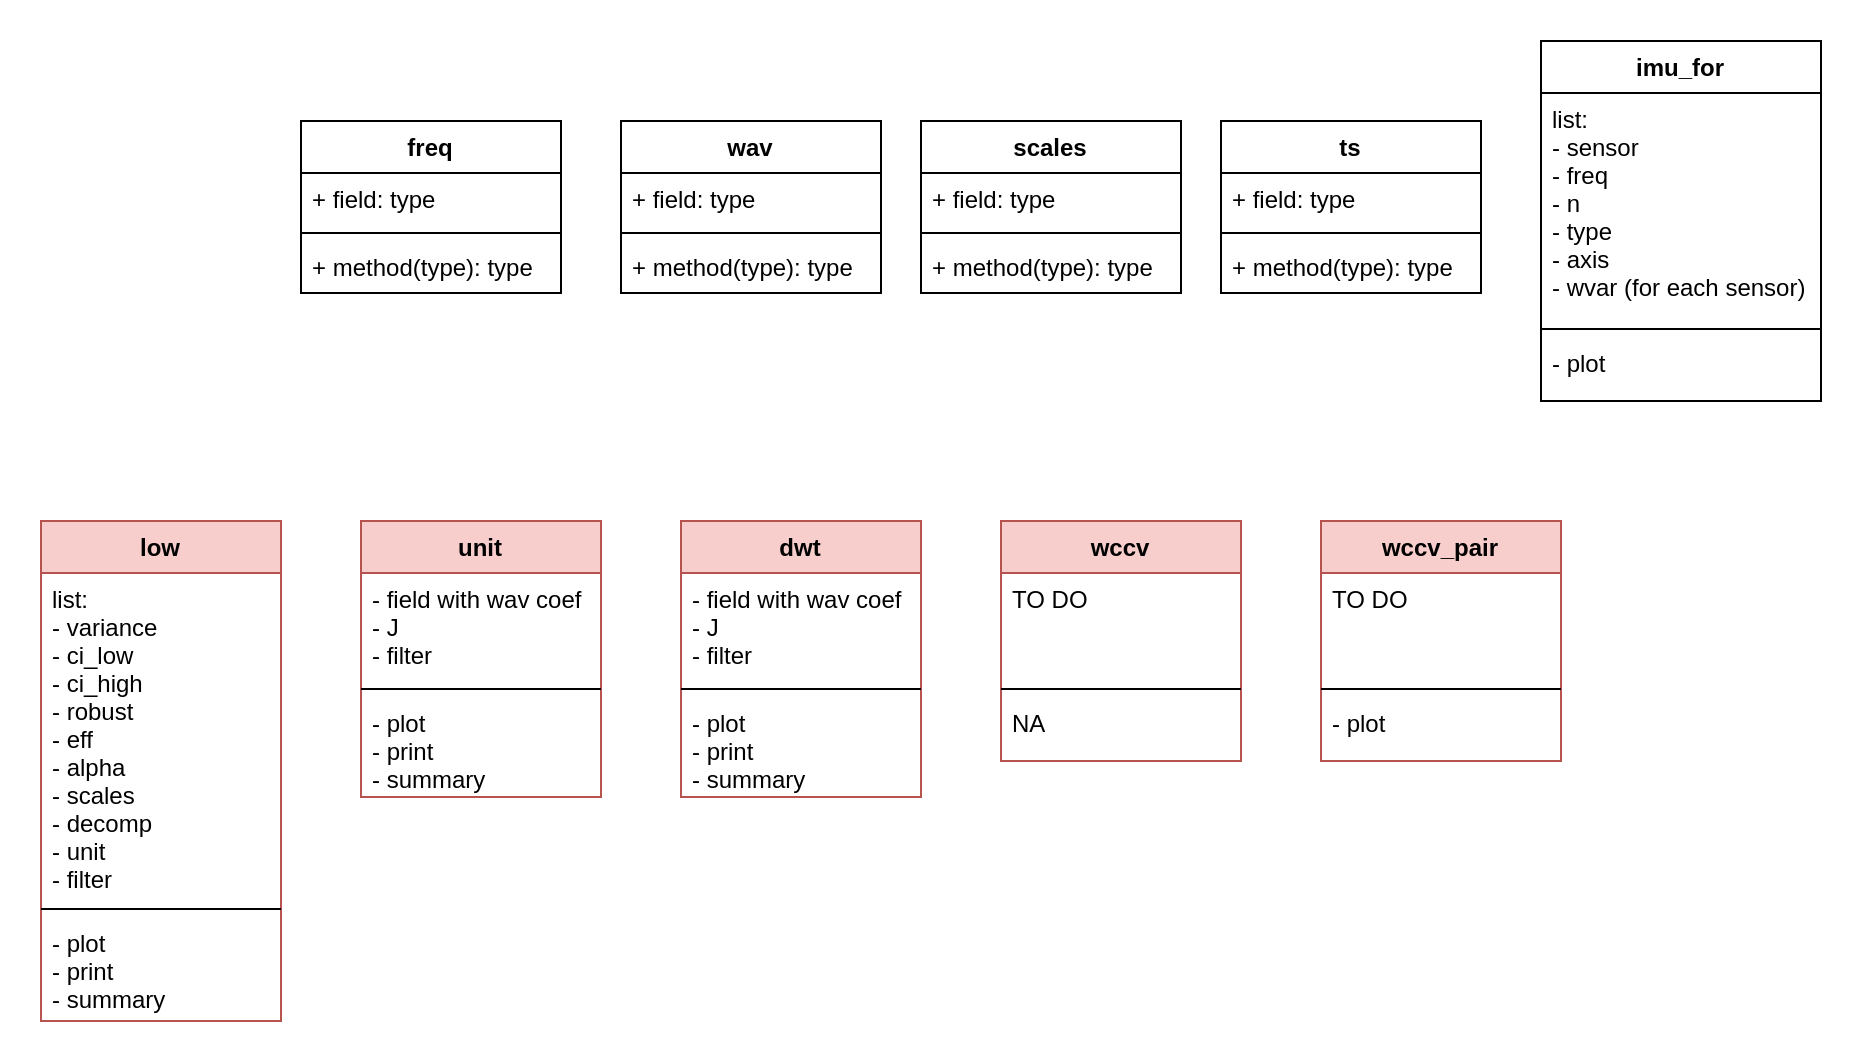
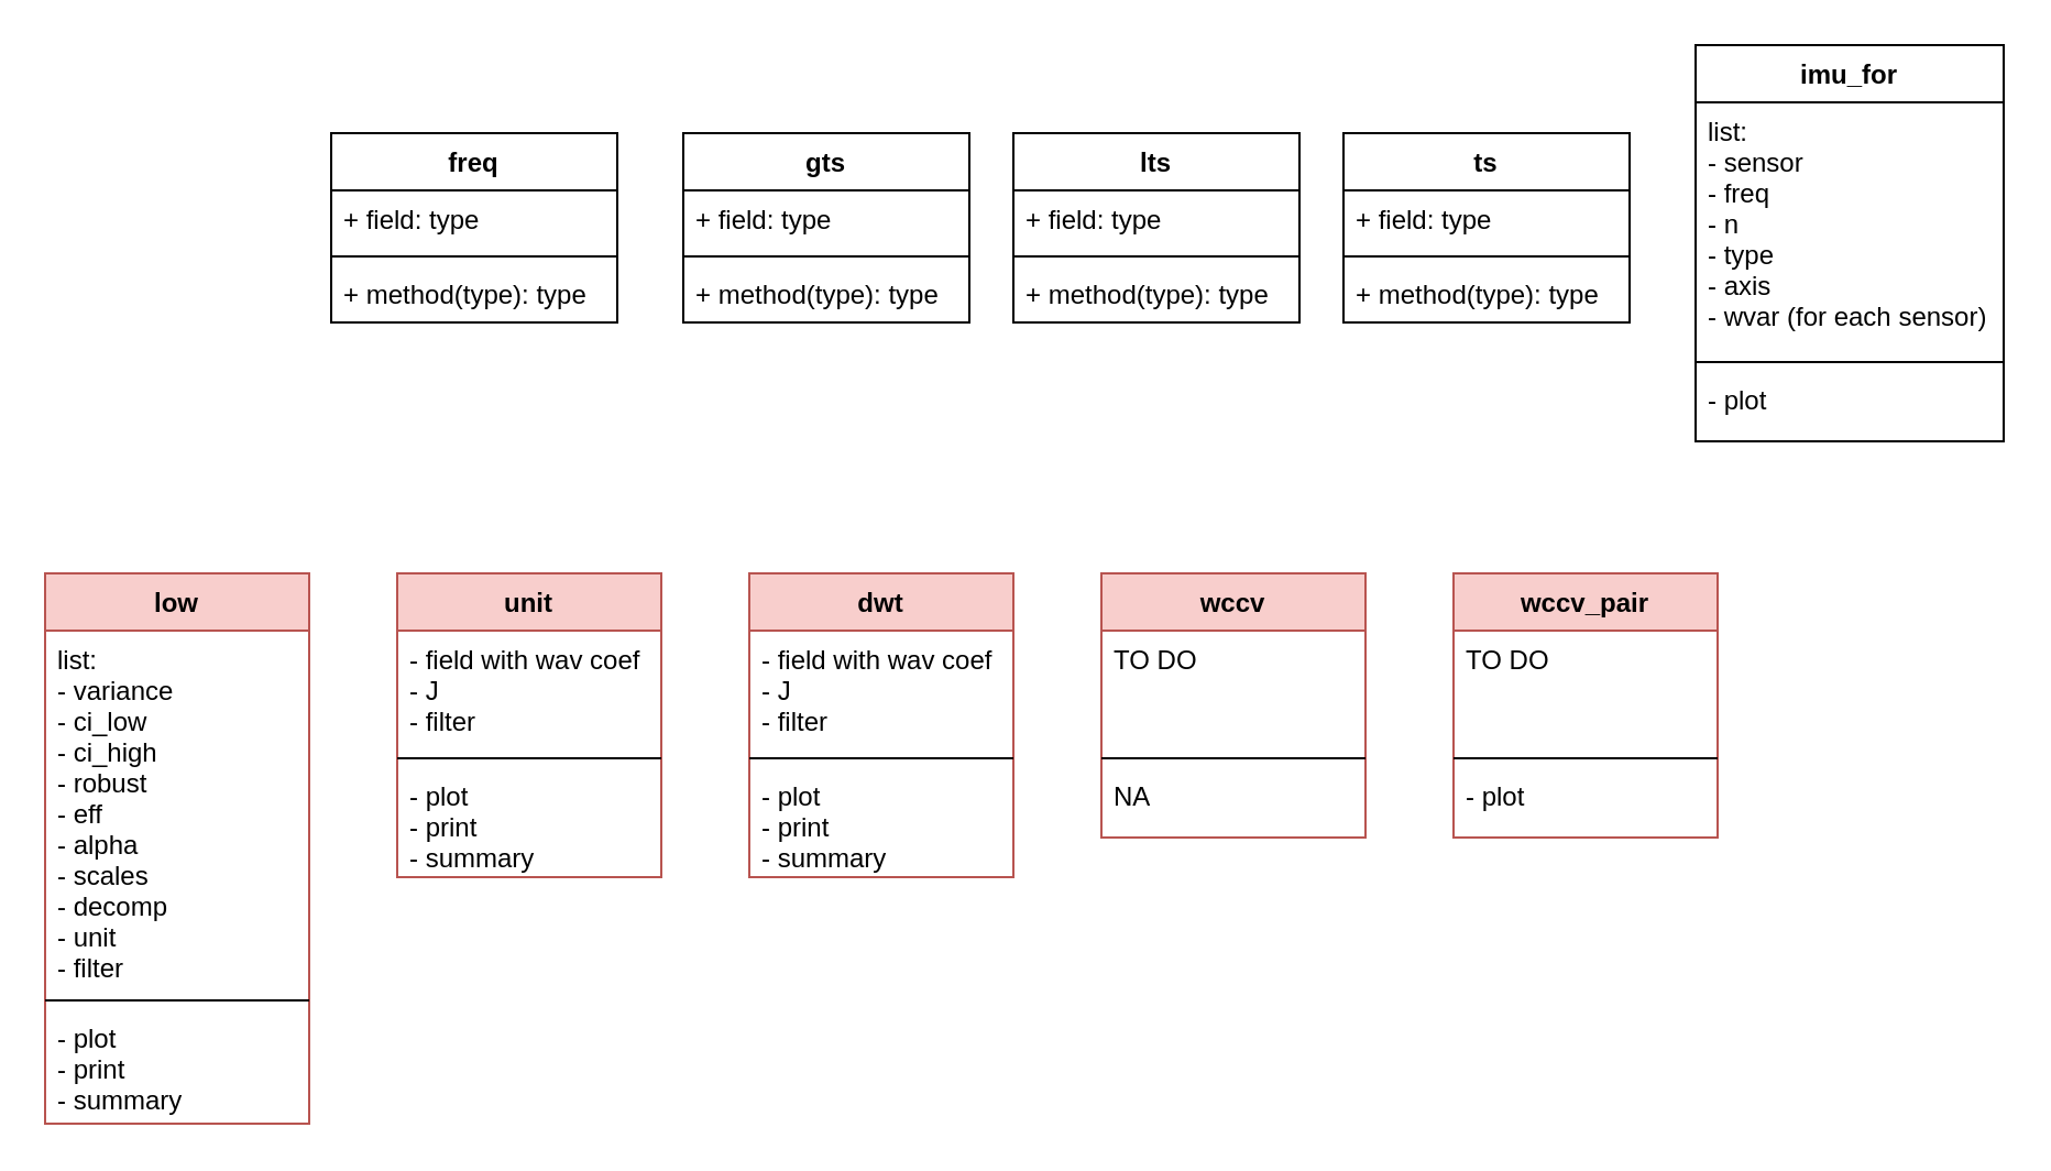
  <mxCell id="0" />
  <mxCell id="1" parent="0" />
  <mxCell id="2" value="low" style="swimlane;fontStyle=1;align=center;verticalAlign=top;childLayout=stackLayout;horizontal=1;startSize=26;horizontalStack=0;resizeParent=1;resizeParentMax=0;resizeLast=0;collapsible=1;marginBottom=0;fillColor=#f8cecc;strokeColor=#b85450;" vertex="1" parent="1"><mxGeometry x="20" y="260" width="120" height="250" as="geometry" /></mxCell>
  <mxCell id="3" value="list:&#10;- variance&#10;- ci_low&#10;- ci_high&#10;- robust&#10;- eff&#10;- alpha&#10;- scales&#10;- decomp&#10;- unit&#10;- filter" style="text;strokeColor=none;fillColor=none;align=left;verticalAlign=top;spacingLeft=4;spacingRight=4;overflow=hidden;rotatable=0;points=[[0,0.5],[1,0.5]];portConstraint=eastwest;" vertex="1" parent="2"><mxGeometry y="26" width="120" height="164" as="geometry" /></mxCell>
  <mxCell id="4" value="" style="line;strokeWidth=1;fillColor=none;align=left;verticalAlign=middle;spacingTop=-1;spacingLeft=3;spacingRight=3;rotatable=0;labelPosition=right;points=[];portConstraint=eastwest;" vertex="1" parent="2"><mxGeometry y="190" width="120" height="8" as="geometry" /></mxCell>
  <mxCell id="5" value="- plot&#10;- print&#10;- summary" style="text;strokeColor=none;fillColor=none;align=left;verticalAlign=top;spacingLeft=4;spacingRight=4;overflow=hidden;rotatable=0;points=[[0,0.5],[1,0.5]];portConstraint=eastwest;" vertex="1" parent="2"><mxGeometry y="198" width="120" height="52" as="geometry" /></mxCell>
  <mxCell id="6" value="freq" style="swimlane;fontStyle=1;align=center;verticalAlign=top;childLayout=stackLayout;horizontal=1;startSize=26;horizontalStack=0;resizeParent=1;resizeParentMax=0;resizeLast=0;collapsible=1;marginBottom=0;" vertex="1" parent="1"><mxGeometry x="150" y="60" width="130" height="86" as="geometry" /></mxCell>
  <mxCell id="7" value="+ field: type" style="text;strokeColor=none;fillColor=none;align=left;verticalAlign=top;spacingLeft=4;spacingRight=4;overflow=hidden;rotatable=0;points=[[0,0.5],[1,0.5]];portConstraint=eastwest;" vertex="1" parent="6"><mxGeometry y="26" width="130" height="26" as="geometry" /></mxCell>
  <mxCell id="8" value="" style="line;strokeWidth=1;fillColor=none;align=left;verticalAlign=middle;spacingTop=-1;spacingLeft=3;spacingRight=3;rotatable=0;labelPosition=right;points=[];portConstraint=eastwest;" vertex="1" parent="6"><mxGeometry y="52" width="130" height="8" as="geometry" /></mxCell>
  <mxCell id="9" value="+ method(type): type" style="text;strokeColor=none;fillColor=none;align=left;verticalAlign=top;spacingLeft=4;spacingRight=4;overflow=hidden;rotatable=0;points=[[0,0.5],[1,0.5]];portConstraint=eastwest;" vertex="1" parent="6"><mxGeometry y="60" width="130" height="26" as="geometry" /></mxCell>
- <mxCell id="10" value="wav" style="swimlane;fontStyle=1;align=center;verticalAlign=top;childLayout=stackLayout;horizontal=1;startSize=26;horizontalStack=0;resizeParent=1;resizeParentMax=0;resizeLast=0;collapsible=1;marginBottom=0;" vertex="1" parent="1"><mxGeometry x="310" y="60" width="130" height="86" as="geometry" /></mxCell>
+ <mxCell id="10" value="gts" style="swimlane;fontStyle=1;align=center;verticalAlign=top;childLayout=stackLayout;horizontal=1;startSize=26;horizontalStack=0;resizeParent=1;resizeParentMax=0;resizeLast=0;collapsible=1;marginBottom=0;" vertex="1" parent="1"><mxGeometry x="310" y="60" width="130" height="86" as="geometry" /></mxCell>
  <mxCell id="11" value="+ field: type" style="text;strokeColor=none;fillColor=none;align=left;verticalAlign=top;spacingLeft=4;spacingRight=4;overflow=hidden;rotatable=0;points=[[0,0.5],[1,0.5]];portConstraint=eastwest;" vertex="1" parent="10"><mxGeometry y="26" width="130" height="26" as="geometry" /></mxCell>
  <mxCell id="12" value="" style="line;strokeWidth=1;fillColor=none;align=left;verticalAlign=middle;spacingTop=-1;spacingLeft=3;spacingRight=3;rotatable=0;labelPosition=right;points=[];portConstraint=eastwest;" vertex="1" parent="10"><mxGeometry y="52" width="130" height="8" as="geometry" /></mxCell>
  <mxCell id="13" value="+ method(type): type" style="text;strokeColor=none;fillColor=none;align=left;verticalAlign=top;spacingLeft=4;spacingRight=4;overflow=hidden;rotatable=0;points=[[0,0.5],[1,0.5]];portConstraint=eastwest;" vertex="1" parent="10"><mxGeometry y="60" width="130" height="26" as="geometry" /></mxCell>
- <mxCell id="14" value="scales" style="swimlane;fontStyle=1;align=center;verticalAlign=top;childLayout=stackLayout;horizontal=1;startSize=26;horizontalStack=0;resizeParent=1;resizeParentMax=0;resizeLast=0;collapsible=1;marginBottom=0;" vertex="1" parent="1"><mxGeometry x="460" y="60" width="130" height="86" as="geometry" /></mxCell>
+ <mxCell id="14" value="lts" style="swimlane;fontStyle=1;align=center;verticalAlign=top;childLayout=stackLayout;horizontal=1;startSize=26;horizontalStack=0;resizeParent=1;resizeParentMax=0;resizeLast=0;collapsible=1;marginBottom=0;" vertex="1" parent="1"><mxGeometry x="460" y="60" width="130" height="86" as="geometry" /></mxCell>
  <mxCell id="15" value="+ field: type" style="text;strokeColor=none;fillColor=none;align=left;verticalAlign=top;spacingLeft=4;spacingRight=4;overflow=hidden;rotatable=0;points=[[0,0.5],[1,0.5]];portConstraint=eastwest;" vertex="1" parent="14"><mxGeometry y="26" width="130" height="26" as="geometry" /></mxCell>
  <mxCell id="16" value="" style="line;strokeWidth=1;fillColor=none;align=left;verticalAlign=middle;spacingTop=-1;spacingLeft=3;spacingRight=3;rotatable=0;labelPosition=right;points=[];portConstraint=eastwest;" vertex="1" parent="14"><mxGeometry y="52" width="130" height="8" as="geometry" /></mxCell>
  <mxCell id="17" value="+ method(type): type" style="text;strokeColor=none;fillColor=none;align=left;verticalAlign=top;spacingLeft=4;spacingRight=4;overflow=hidden;rotatable=0;points=[[0,0.5],[1,0.5]];portConstraint=eastwest;" vertex="1" parent="14"><mxGeometry y="60" width="130" height="26" as="geometry" /></mxCell>
  <mxCell id="18" value="ts" style="swimlane;fontStyle=1;align=center;verticalAlign=top;childLayout=stackLayout;horizontal=1;startSize=26;horizontalStack=0;resizeParent=1;resizeParentMax=0;resizeLast=0;collapsible=1;marginBottom=0;" vertex="1" parent="1"><mxGeometry x="610" y="60" width="130" height="86" as="geometry" /></mxCell>
  <mxCell id="19" value="+ field: type" style="text;strokeColor=none;fillColor=none;align=left;verticalAlign=top;spacingLeft=4;spacingRight=4;overflow=hidden;rotatable=0;points=[[0,0.5],[1,0.5]];portConstraint=eastwest;" vertex="1" parent="18"><mxGeometry y="26" width="130" height="26" as="geometry" /></mxCell>
  <mxCell id="20" value="" style="line;strokeWidth=1;fillColor=none;align=left;verticalAlign=middle;spacingTop=-1;spacingLeft=3;spacingRight=3;rotatable=0;labelPosition=right;points=[];portConstraint=eastwest;" vertex="1" parent="18"><mxGeometry y="52" width="130" height="8" as="geometry" /></mxCell>
  <mxCell id="21" value="+ method(type): type" style="text;strokeColor=none;fillColor=none;align=left;verticalAlign=top;spacingLeft=4;spacingRight=4;overflow=hidden;rotatable=0;points=[[0,0.5],[1,0.5]];portConstraint=eastwest;" vertex="1" parent="18"><mxGeometry y="60" width="130" height="26" as="geometry" /></mxCell>
  <mxCell id="22" value="imu_for&#10;" style="swimlane;fontStyle=1;align=center;verticalAlign=top;childLayout=stackLayout;horizontal=1;startSize=26;horizontalStack=0;resizeParent=1;resizeParentMax=0;resizeLast=0;collapsible=1;marginBottom=0;" vertex="1" parent="1"><mxGeometry x="770" y="20" width="140" height="180" as="geometry" /></mxCell>
  <mxCell id="23" value="list:&#10;- sensor&#10;- freq&#10;- n&#10;- type&#10;- axis&#10;- wvar (for each sensor)&#10;&#10;" style="text;strokeColor=none;fillColor=none;align=left;verticalAlign=top;spacingLeft=4;spacingRight=4;overflow=hidden;rotatable=0;points=[[0,0.5],[1,0.5]];portConstraint=eastwest;" vertex="1" parent="22"><mxGeometry y="26" width="140" height="114" as="geometry" /></mxCell>
  <mxCell id="24" value="" style="line;strokeWidth=1;fillColor=none;align=left;verticalAlign=middle;spacingTop=-1;spacingLeft=3;spacingRight=3;rotatable=0;labelPosition=right;points=[];portConstraint=eastwest;" vertex="1" parent="22"><mxGeometry y="140" width="140" height="8" as="geometry" /></mxCell>
  <mxCell id="25" value="- plot" style="text;strokeColor=none;fillColor=none;align=left;verticalAlign=top;spacingLeft=4;spacingRight=4;overflow=hidden;rotatable=0;points=[[0,0.5],[1,0.5]];portConstraint=eastwest;" vertex="1" parent="22"><mxGeometry y="148" width="140" height="32" as="geometry" /></mxCell>
  <mxCell id="26" value="unit" style="swimlane;fontStyle=1;align=center;verticalAlign=top;childLayout=stackLayout;horizontal=1;startSize=26;horizontalStack=0;resizeParent=1;resizeParentMax=0;resizeLast=0;collapsible=1;marginBottom=0;fillColor=#f8cecc;strokeColor=#b85450;" vertex="1" parent="1"><mxGeometry x="180" y="260" width="120" height="138" as="geometry" /></mxCell>
  <mxCell id="27" value="- field with wav coef&#10;- J&#10;- filter&#10;" style="text;strokeColor=none;fillColor=none;align=left;verticalAlign=top;spacingLeft=4;spacingRight=4;overflow=hidden;rotatable=0;points=[[0,0.5],[1,0.5]];portConstraint=eastwest;" vertex="1" parent="26"><mxGeometry y="26" width="120" height="54" as="geometry" /></mxCell>
  <mxCell id="28" value="" style="line;strokeWidth=1;fillColor=none;align=left;verticalAlign=middle;spacingTop=-1;spacingLeft=3;spacingRight=3;rotatable=0;labelPosition=right;points=[];portConstraint=eastwest;" vertex="1" parent="26"><mxGeometry y="80" width="120" height="8" as="geometry" /></mxCell>
  <mxCell id="29" value="- plot&#10;- print&#10;- summary" style="text;strokeColor=none;fillColor=none;align=left;verticalAlign=top;spacingLeft=4;spacingRight=4;overflow=hidden;rotatable=0;points=[[0,0.5],[1,0.5]];portConstraint=eastwest;" vertex="1" parent="26"><mxGeometry y="88" width="120" height="50" as="geometry" /></mxCell>
  <mxCell id="30" value="dwt" style="swimlane;fontStyle=1;align=center;verticalAlign=top;childLayout=stackLayout;horizontal=1;startSize=26;horizontalStack=0;resizeParent=1;resizeParentMax=0;resizeLast=0;collapsible=1;marginBottom=0;fillColor=#f8cecc;strokeColor=#b85450;" vertex="1" parent="1"><mxGeometry x="340" y="260" width="120" height="138" as="geometry" /></mxCell>
  <mxCell id="31" value="- field with wav coef&#10;- J&#10;- filter&#10;" style="text;strokeColor=none;fillColor=none;align=left;verticalAlign=top;spacingLeft=4;spacingRight=4;overflow=hidden;rotatable=0;points=[[0,0.5],[1,0.5]];portConstraint=eastwest;" vertex="1" parent="30"><mxGeometry y="26" width="120" height="54" as="geometry" /></mxCell>
  <mxCell id="32" value="" style="line;strokeWidth=1;fillColor=none;align=left;verticalAlign=middle;spacingTop=-1;spacingLeft=3;spacingRight=3;rotatable=0;labelPosition=right;points=[];portConstraint=eastwest;" vertex="1" parent="30"><mxGeometry y="80" width="120" height="8" as="geometry" /></mxCell>
  <mxCell id="33" value="- plot&#10;- print&#10;- summary" style="text;strokeColor=none;fillColor=none;align=left;verticalAlign=top;spacingLeft=4;spacingRight=4;overflow=hidden;rotatable=0;points=[[0,0.5],[1,0.5]];portConstraint=eastwest;" vertex="1" parent="30"><mxGeometry y="88" width="120" height="50" as="geometry" /></mxCell>
  <mxCell id="34" value="wccv" style="swimlane;fontStyle=1;align=center;verticalAlign=top;childLayout=stackLayout;horizontal=1;startSize=26;horizontalStack=0;resizeParent=1;resizeParentMax=0;resizeLast=0;collapsible=1;marginBottom=0;fillColor=#f8cecc;strokeColor=#b85450;" vertex="1" parent="1"><mxGeometry x="500" y="260" width="120" height="120" as="geometry" /></mxCell>
  <mxCell id="35" value="TO DO" style="text;strokeColor=none;fillColor=none;align=left;verticalAlign=top;spacingLeft=4;spacingRight=4;overflow=hidden;rotatable=0;points=[[0,0.5],[1,0.5]];portConstraint=eastwest;" vertex="1" parent="34"><mxGeometry y="26" width="120" height="54" as="geometry" /></mxCell>
  <mxCell id="36" value="" style="line;strokeWidth=1;fillColor=none;align=left;verticalAlign=middle;spacingTop=-1;spacingLeft=3;spacingRight=3;rotatable=0;labelPosition=right;points=[];portConstraint=eastwest;" vertex="1" parent="34"><mxGeometry y="80" width="120" height="8" as="geometry" /></mxCell>
  <mxCell id="37" value="NA" style="text;strokeColor=none;fillColor=none;align=left;verticalAlign=top;spacingLeft=4;spacingRight=4;overflow=hidden;rotatable=0;points=[[0,0.5],[1,0.5]];portConstraint=eastwest;" vertex="1" parent="34"><mxGeometry y="88" width="120" height="32" as="geometry" /></mxCell>
  <mxCell id="38" value="wccv_pair" style="swimlane;fontStyle=1;align=center;verticalAlign=top;childLayout=stackLayout;horizontal=1;startSize=26;horizontalStack=0;resizeParent=1;resizeParentMax=0;resizeLast=0;collapsible=1;marginBottom=0;fillColor=#f8cecc;strokeColor=#b85450;" vertex="1" parent="1"><mxGeometry x="660" y="260" width="120" height="120" as="geometry" /></mxCell>
  <mxCell id="39" value="TO DO" style="text;strokeColor=none;fillColor=none;align=left;verticalAlign=top;spacingLeft=4;spacingRight=4;overflow=hidden;rotatable=0;points=[[0,0.5],[1,0.5]];portConstraint=eastwest;" vertex="1" parent="38"><mxGeometry y="26" width="120" height="54" as="geometry" /></mxCell>
  <mxCell id="40" value="" style="line;strokeWidth=1;fillColor=none;align=left;verticalAlign=middle;spacingTop=-1;spacingLeft=3;spacingRight=3;rotatable=0;labelPosition=right;points=[];portConstraint=eastwest;" vertex="1" parent="38"><mxGeometry y="80" width="120" height="8" as="geometry" /></mxCell>
  <mxCell id="41" value="- plot" style="text;strokeColor=none;fillColor=none;align=left;verticalAlign=top;spacingLeft=4;spacingRight=4;overflow=hidden;rotatable=0;points=[[0,0.5],[1,0.5]];portConstraint=eastwest;" vertex="1" parent="38"><mxGeometry y="88" width="120" height="32" as="geometry" /></mxCell>
